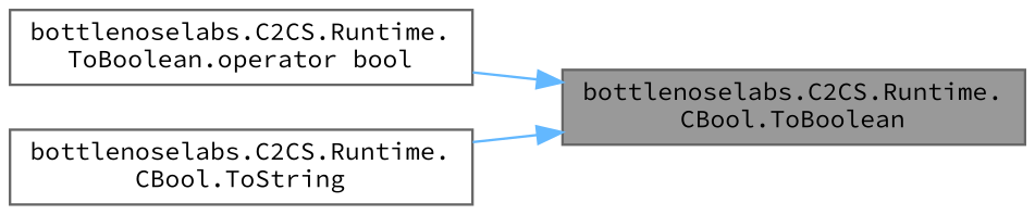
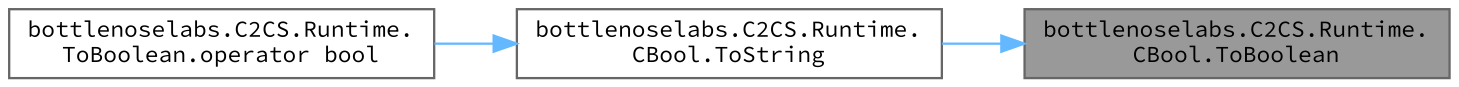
  digraph {
    fontname="Source Code Pro"
    rankdir=RL
    node [color=grey40 fillcolor=white fontname="Source Code Pro" fontsize=10 shape=box style=filled]
    edge [color=steelblue1 dir=back fontname="Source Code Pro" fontsize=10 labelfontname=Helvetica labelfontsize=10 style=solid]
    n1 [color=gray40 fillcolor=grey60 fontcolor=black height=0.2 label="bottlenoselabs.C2CS.Runtime.\lCBool.ToBoolean" width=0.4]
    n2 [height=0.2 label="bottlenoselabs.C2CS.Runtime.\lToBoolean.operator bool" width=0.4]
    n3 [height=0.2 label="bottlenoselabs.C2CS.Runtime.\lCBool.ToString" width=0.4]
-   n1 -> n2
+   n3 -> n2
    n1 -> n3
  }
